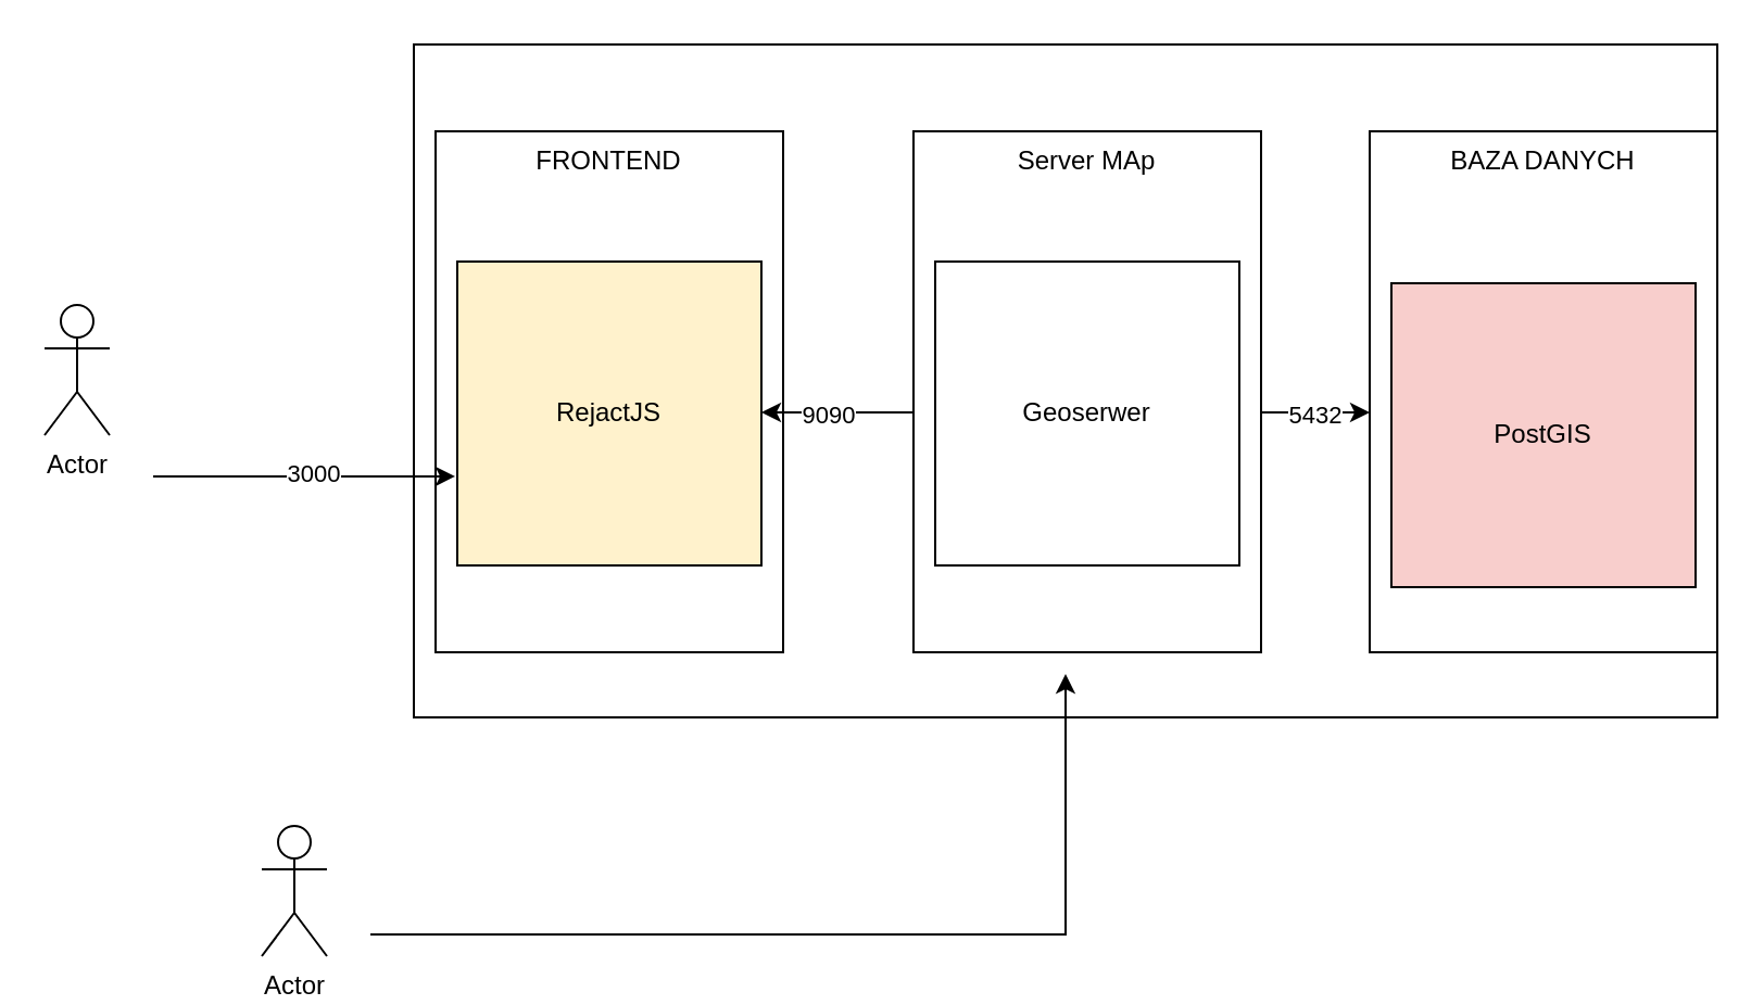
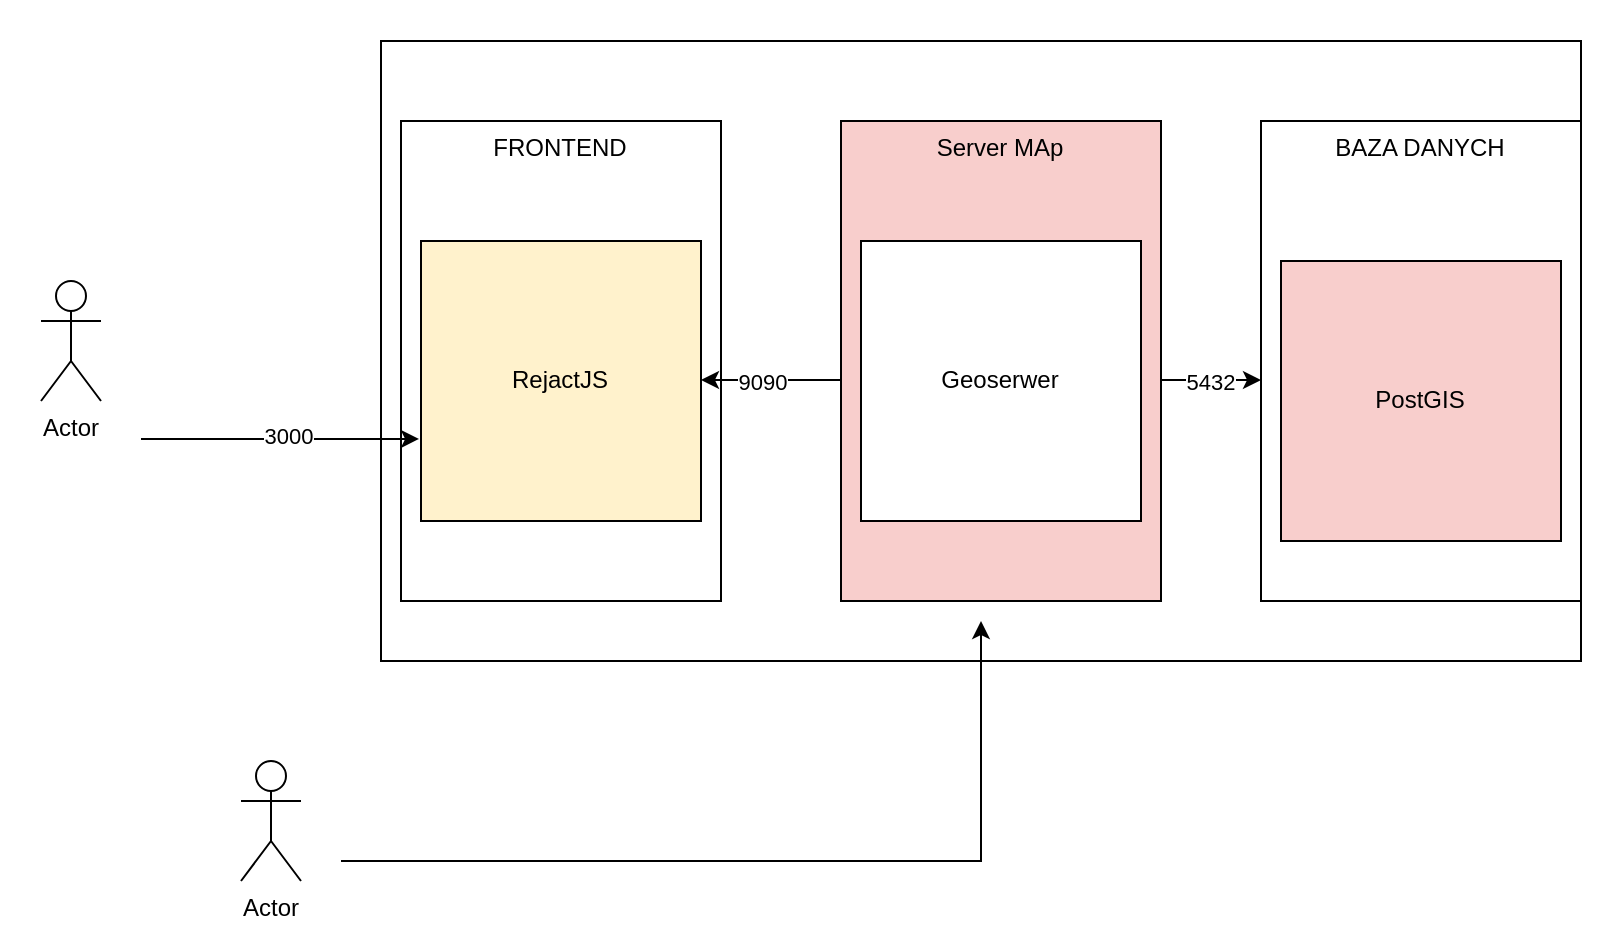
  <mxCell id="0" />
  <mxCell id="1" parent="0" />
  <mxCell id="2" value="" style="rounded=0;whiteSpace=wrap;html=1;" vertex="1" parent="1"><mxGeometry x="190" y="20" width="600" height="310" as="geometry" /></mxCell>
  <mxCell id="3" value="&lt;font style=&quot;vertical-align: inherit;&quot;&gt;&lt;font style=&quot;vertical-align: inherit;&quot;&gt;FRONTEND&lt;/font&gt;&lt;/font&gt;" style="rounded=0;whiteSpace=wrap;html=1;rotation=0;align=center;verticalAlign=top;" vertex="1" parent="1"><mxGeometry x="200" y="60" width="160" height="240" as="geometry" /></mxCell>
  <mxCell id="4" value="Actor" style="shape=umlActor;verticalLabelPosition=bottom;verticalAlign=top;html=1;outlineConnect=0;" vertex="1" parent="1"><mxGeometry x="20" y="140" width="30" height="60" as="geometry" /></mxCell>
  <mxCell id="5" value="Actor" style="shape=umlActor;verticalLabelPosition=bottom;verticalAlign=top;html=1;outlineConnect=0;" vertex="1" parent="1"><mxGeometry x="120" y="380" width="30" height="60" as="geometry" /></mxCell>
  <mxCell id="6" value="RejactJS" style="rounded=0;whiteSpace=wrap;html=1;rotation=0;fillColor=#fff2cc;" vertex="1" parent="1"><mxGeometry x="210" y="120" width="140" height="140" as="geometry" /></mxCell>
  <mxCell id="7" value="" style="endArrow=classic;startArrow=classic;html=1;rounded=0;" edge="1" parent="1"><mxGeometry width="50" height="50" relative="1" as="geometry"><mxPoint x="350" y="189.5" as="sourcePoint" /><mxPoint x="430" y="189.5" as="targetPoint" /></mxGeometry></mxCell>
  <mxCell id="8" value="9090" style="edgeLabel;html=1;align=center;verticalAlign=middle;resizable=0;points=[];" vertex="1" connectable="0" parent="7"><mxGeometry x="-0.25" relative="1" as="geometry"><mxPoint y="1" as="offset" /></mxGeometry></mxCell>
  <mxCell id="9" value="" style="endArrow=classic;startArrow=classic;html=1;rounded=0;" edge="1" parent="1"><mxGeometry width="50" height="50" relative="1" as="geometry"><mxPoint x="550" y="189.5" as="sourcePoint" /><mxPoint x="630" y="189.5" as="targetPoint" /></mxGeometry></mxCell>
  <mxCell id="10" value="5432" style="edgeLabel;html=1;align=center;verticalAlign=middle;resizable=0;points=[];" vertex="1" connectable="0" parent="9"><mxGeometry x="0.35" relative="1" as="geometry"><mxPoint y="1" as="offset" /></mxGeometry></mxCell>
  <mxCell id="11" value="" style="endArrow=classic;html=1;rounded=0;" edge="1" parent="1"><mxGeometry width="50" height="50" relative="1" as="geometry"><mxPoint x="170" y="430" as="sourcePoint" /><mxPoint x="490" y="310" as="targetPoint" /><Array as="points"><mxPoint x="490" y="430" /></Array></mxGeometry></mxCell>
  <mxCell id="12" value="" style="endArrow=classic;html=1;rounded=0;entryX=-0.007;entryY=0.707;entryDx=0;entryDy=0;entryPerimeter=0;" edge="1" parent="1" target="6"><mxGeometry width="50" height="50" relative="1" as="geometry"><mxPoint x="70" y="219" as="sourcePoint" /><mxPoint x="120" y="165" as="targetPoint" /></mxGeometry></mxCell>
  <mxCell id="13" value="3000" style="edgeLabel;html=1;align=center;verticalAlign=middle;resizable=0;points=[];" vertex="1" connectable="0" parent="12"><mxGeometry x="0.065" y="1" relative="1" as="geometry"><mxPoint as="offset" /></mxGeometry></mxCell>
- <mxCell id="14" value="Server MAp" style="rounded=0;whiteSpace=wrap;html=1;rotation=0;align=center;verticalAlign=top;" vertex="1" parent="1"><mxGeometry x="420" y="60" width="160" height="240" as="geometry" /></mxCell>
+ <mxCell id="14" value="Server MAp" style="rounded=0;whiteSpace=wrap;html=1;rotation=0;align=center;verticalAlign=top;fillColor=#f8cecc;" vertex="1" parent="1"><mxGeometry x="420" y="60" width="160" height="240" as="geometry" /></mxCell>
  <mxCell id="15" value="&lt;font style=&quot;vertical-align: inherit;&quot;&gt;&lt;font style=&quot;vertical-align: inherit;&quot;&gt;BAZA DANYCH&lt;/font&gt;&lt;/font&gt;" style="rounded=0;whiteSpace=wrap;html=1;rotation=0;align=center;verticalAlign=top;" vertex="1" parent="1"><mxGeometry x="630" y="60" width="160" height="240" as="geometry" /></mxCell>
  <mxCell id="16" value="Geoserwer" style="rounded=0;whiteSpace=wrap;html=1;rotation=0;" vertex="1" parent="1"><mxGeometry x="430" y="120" width="140" height="140" as="geometry" /></mxCell>
  <mxCell id="17" value="PostGIS" style="rounded=0;whiteSpace=wrap;html=1;rotation=0;fillColor=#f8cecc;" vertex="1" parent="1"><mxGeometry x="640" y="130" width="140" height="140" as="geometry" /></mxCell>
